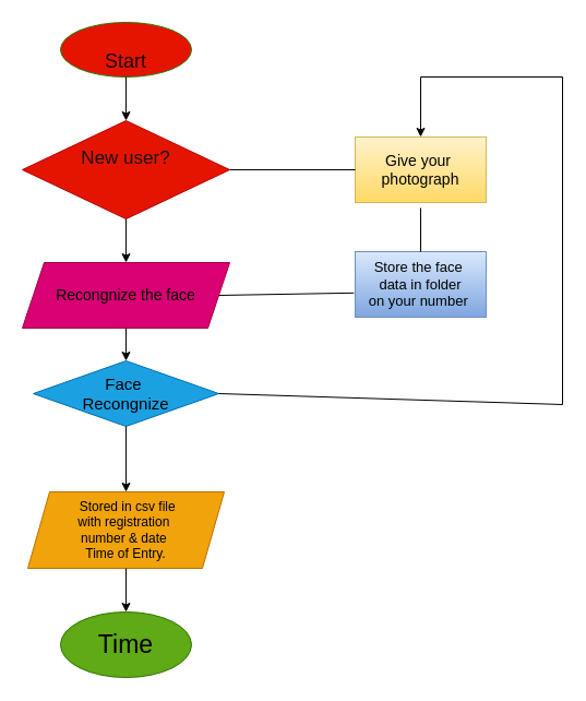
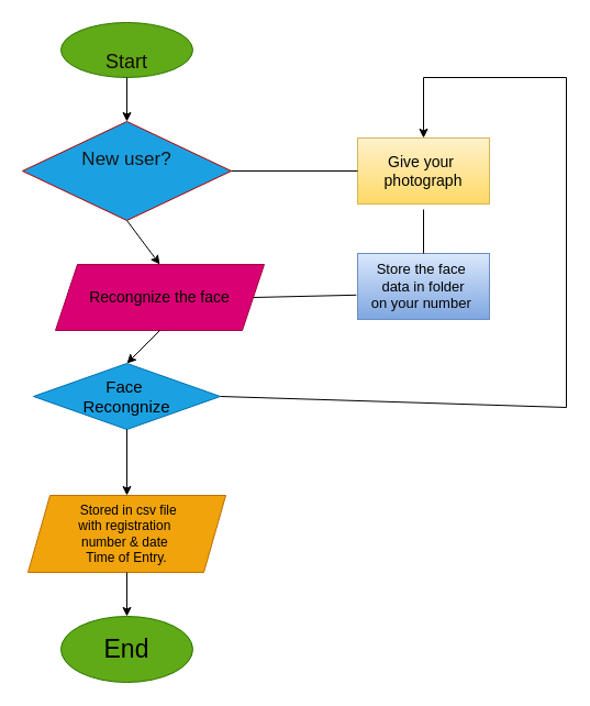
  <mxCell id="0" />
  <mxCell id="1" parent="0" />
- <mxCell id="2" value="&lt;div&gt;&lt;br&gt;&lt;/div&gt;&lt;div&gt;Start&lt;/div&gt;" style="ellipse;whiteSpace=wrap;html=1;fillColor=#e51400;fontColor=light-dark(#150909, #121212);strokeColor=#2D7600;fontStyle=0;fontSize=18;" vertex="1" parent="1"><mxGeometry x="55" y="20" width="120" height="50" as="geometry" /></mxCell>
- <mxCell id="3" value="New user?&lt;div&gt;&lt;br&gt;&lt;/div&gt;" style="rhombus;whiteSpace=wrap;html=1;fillColor=#e51400;fontColor=light-dark(#151414, #121212);strokeColor=#B20000;fontSize=17;" vertex="1" parent="1"><mxGeometry x="20" y="110" width="190" height="90" as="geometry" /></mxCell>
+ <mxCell id="2" value="&lt;div&gt;&lt;br&gt;&lt;/div&gt;&lt;div&gt;Start&lt;/div&gt;" style="ellipse;whiteSpace=wrap;html=1;fillColor=#60a917;fontColor=light-dark(#150909, #121212);strokeColor=#2D7600;fontStyle=0;fontSize=18;" vertex="1" parent="1"><mxGeometry x="55" y="20" width="120" height="50" as="geometry" /></mxCell>
+ <mxCell id="3" value="New user?&lt;div&gt;&lt;br&gt;&lt;/div&gt;" style="rhombus;whiteSpace=wrap;html=1;fillColor=#1ba1e2;fontColor=light-dark(#151414, #121212);strokeColor=#B20000;fontSize=17;" vertex="1" parent="1"><mxGeometry x="20" y="110" width="190" height="90" as="geometry" /></mxCell>
  <mxCell id="4" value="Give your&amp;nbsp;&lt;div&gt;photograph&lt;/div&gt;" style="rounded=0;whiteSpace=wrap;html=1;fillColor=#fff2cc;gradientColor=#ffd966;strokeColor=#d6b656;fontColor=#000000;fontSize=14;" vertex="1" parent="1"><mxGeometry x="325" y="125" width="120" height="60" as="geometry" /></mxCell>
  <mxCell id="5" value="Store the face&amp;nbsp;&lt;div&gt;&lt;span style=&quot;background-color: transparent;&quot;&gt;data in folder&lt;/span&gt;&lt;/div&gt;&lt;div&gt;&lt;span style=&quot;background-color: transparent;&quot;&gt;on your number&amp;nbsp;&lt;/span&gt;&lt;/div&gt;" style="rounded=0;whiteSpace=wrap;html=1;fillColor=#dae8fc;gradientColor=#7ea6e0;strokeColor=#6c8ebf;fontSize=13;fontColor=#000000;" vertex="1" parent="1"><mxGeometry x="325" y="230" width="120" height="60" as="geometry" /></mxCell>
- <mxCell id="6" value="Recongnize the face" style="shape=parallelogram;perimeter=parallelogramPerimeter;whiteSpace=wrap;html=1;fixedSize=1;fillColor=#d80073;fontColor=#000000;strokeColor=#A50040;fontSize=14;" vertex="1" parent="1"><mxGeometry x="20" y="240" width="190" height="60" as="geometry" /></mxCell>
+ <mxCell id="6" value="Recongnize the face" style="shape=parallelogram;perimeter=parallelogramPerimeter;whiteSpace=wrap;html=1;fixedSize=1;fillColor=#d80073;fontColor=#000000;strokeColor=#A50040;fontSize=14;" vertex="1" parent="1"><mxGeometry x="50" y="240" width="190" height="60" as="geometry" /></mxCell>
  <mxCell id="7" value="&lt;font style=&quot;color: rgb(0, 0, 0);&quot;&gt;Face&amp;nbsp;&lt;/font&gt;&lt;div&gt;&lt;font style=&quot;color: rgb(0, 0, 0);&quot;&gt;Recongnize&lt;/font&gt;&lt;/div&gt;" style="rhombus;whiteSpace=wrap;html=1;fillColor=#1ba1e2;fontColor=#ffffff;strokeColor=#006EAF;fontSize=15;" vertex="1" parent="1"><mxGeometry x="30" y="330" width="170" height="60" as="geometry" /></mxCell>
  <mxCell id="8" value="&amp;nbsp;Stored in csv file&lt;div&gt;with registration&amp;nbsp;&lt;/div&gt;&lt;div&gt;number &amp;amp; date&amp;nbsp;&lt;/div&gt;&lt;div&gt;Time of Entry.&lt;/div&gt;" style="shape=parallelogram;perimeter=parallelogramPerimeter;whiteSpace=wrap;html=1;fixedSize=1;fillColor=#f0a30a;fontColor=#000000;strokeColor=#BD7000;" vertex="1" parent="1"><mxGeometry x="25" y="450" width="180" height="70" as="geometry" /></mxCell>
- <mxCell id="9" value="&lt;font style=&quot;font-size: 23px; color: rgb(0, 0, 0);&quot;&gt;Time&lt;/font&gt;" style="ellipse;whiteSpace=wrap;html=1;fillColor=#60a917;fontColor=#ffffff;strokeColor=#2D7600;" vertex="1" parent="1"><mxGeometry x="55" y="560" width="120" height="60" as="geometry" /></mxCell>
+ <mxCell id="9" value="&lt;font style=&quot;font-size: 23px; color: rgb(0, 0, 0);&quot;&gt;End&lt;/font&gt;" style="ellipse;whiteSpace=wrap;html=1;fillColor=#60a917;fontColor=#ffffff;strokeColor=#2D7600;" vertex="1" parent="1"><mxGeometry x="55" y="560" width="120" height="60" as="geometry" /></mxCell>
  <mxCell id="10" value="" style="endArrow=classic;html=1;rounded=0;exitX=0.5;exitY=1;exitDx=0;exitDy=0;entryX=0.5;entryY=0;entryDx=0;entryDy=0;" edge="1" parent="1" source="2" target="3"><mxGeometry width="50" height="50" relative="1" as="geometry"><mxPoint x="115" y="80" as="sourcePoint" /><mxPoint x="175" y="250" as="targetPoint" /></mxGeometry></mxCell>
  <mxCell id="11" value="" style="endArrow=classic;html=1;rounded=0;exitX=0.5;exitY=1;exitDx=0;exitDy=0;entryX=0.5;entryY=0;entryDx=0;entryDy=0;" edge="1" parent="1" source="3" target="6"><mxGeometry width="50" height="50" relative="1" as="geometry"><mxPoint x="125" y="300" as="sourcePoint" /><mxPoint x="175" y="250" as="targetPoint" /></mxGeometry></mxCell>
  <mxCell id="12" value="" style="endArrow=classic;html=1;rounded=0;exitX=0.5;exitY=1;exitDx=0;exitDy=0;entryX=0.5;entryY=0;entryDx=0;entryDy=0;" edge="1" parent="1" source="6" target="7"><mxGeometry width="50" height="50" relative="1" as="geometry"><mxPoint x="125" y="300" as="sourcePoint" /><mxPoint x="175" y="250" as="targetPoint" /></mxGeometry></mxCell>
  <mxCell id="13" value="" style="endArrow=classic;html=1;rounded=0;exitX=0.5;exitY=1;exitDx=0;exitDy=0;entryX=0.5;entryY=0;entryDx=0;entryDy=0;" edge="1" parent="1" source="7" target="8"><mxGeometry width="50" height="50" relative="1" as="geometry"><mxPoint x="125" y="300" as="sourcePoint" /><mxPoint x="175" y="250" as="targetPoint" /></mxGeometry></mxCell>
  <mxCell id="14" value="" style="endArrow=classic;html=1;rounded=0;exitX=0.5;exitY=1;exitDx=0;exitDy=0;entryX=0.5;entryY=0;entryDx=0;entryDy=0;" edge="1" parent="1" source="8" target="9"><mxGeometry width="50" height="50" relative="1" as="geometry"><mxPoint x="125" y="450" as="sourcePoint" /><mxPoint x="175" y="400" as="targetPoint" /></mxGeometry></mxCell>
  <mxCell id="15" value="" style="endArrow=none;html=1;rounded=0;entryX=0;entryY=0.5;entryDx=0;entryDy=0;exitX=1;exitY=0.5;exitDx=0;exitDy=0;" edge="1" parent="1" source="3" target="4"><mxGeometry width="50" height="50" relative="1" as="geometry"><mxPoint x="125" y="290" as="sourcePoint" /><mxPoint x="175" y="240" as="targetPoint" /></mxGeometry></mxCell>
  <mxCell id="16" value="" style="endArrow=none;html=1;rounded=0;exitX=1;exitY=0.5;exitDx=0;exitDy=0;entryX=-0.01;entryY=0.63;entryDx=0;entryDy=0;entryPerimeter=0;" edge="1" parent="1" source="6" target="5"><mxGeometry width="50" height="50" relative="1" as="geometry"><mxPoint x="125" y="290" as="sourcePoint" /><mxPoint x="175" y="240" as="targetPoint" /></mxGeometry></mxCell>
  <mxCell id="17" value="" style="endArrow=none;html=1;rounded=0;exitX=1;exitY=0.5;exitDx=0;exitDy=0;" edge="1" parent="1" source="7"><mxGeometry width="50" height="50" relative="1" as="geometry"><mxPoint x="125" y="290" as="sourcePoint" /><mxPoint x="515" y="370" as="targetPoint" /></mxGeometry></mxCell>
  <mxCell id="18" value="" style="endArrow=none;html=1;rounded=0;" edge="1" parent="1"><mxGeometry width="50" height="50" relative="1" as="geometry"><mxPoint x="515" y="370" as="sourcePoint" /><mxPoint x="515" y="70" as="targetPoint" /></mxGeometry></mxCell>
  <mxCell id="19" value="" style="endArrow=none;html=1;rounded=0;" edge="1" parent="1"><mxGeometry width="50" height="50" relative="1" as="geometry"><mxPoint x="385" y="70" as="sourcePoint" /><mxPoint x="515" y="70" as="targetPoint" /></mxGeometry></mxCell>
  <mxCell id="20" value="" style="endArrow=classic;html=1;rounded=0;entryX=0.5;entryY=0;entryDx=0;entryDy=0;" edge="1" parent="1" target="4"><mxGeometry width="50" height="50" relative="1" as="geometry"><mxPoint x="385" y="70" as="sourcePoint" /><mxPoint x="175" y="240" as="targetPoint" /></mxGeometry></mxCell>
  <mxCell id="21" value="" style="endArrow=none;html=1;rounded=0;exitX=0.5;exitY=0;exitDx=0;exitDy=0;" edge="1" parent="1" source="5"><mxGeometry width="50" height="50" relative="1" as="geometry"><mxPoint x="125" y="290" as="sourcePoint" /><mxPoint x="385" y="190" as="targetPoint" /></mxGeometry></mxCell>
